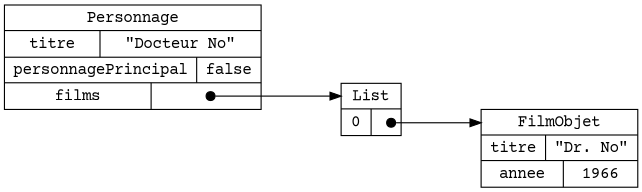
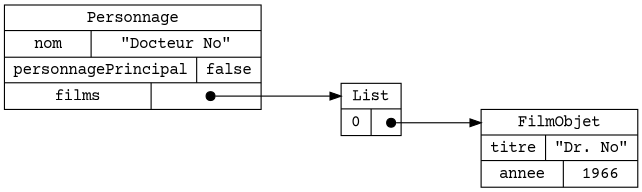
  digraph {
    compound=true
    fontname="Courier Prime"
    nodesep=1.0
    rankdir=LR
    ranksep=1.0
    node [fillcolor=white fontname="Courier Prime" shape=record style=filled]
    edge [arrowtail=dot dir=both fontname="Courier Prime" headport=_C tailclip=false]
-   n1 [label="<_C>Personnage|{titre|\"Docteur No\"}|{personnagePrincipal|false}|{films|<films_films>}"]
+   n1 [label="<_C>Personnage|{nom|\"Docteur No\"}|{personnagePrincipal|false}|{films|<films_films>}"]
    n2 [label="<_C>List|{0|<0_0>}"]
    n3 [label="<_C>FilmObjet|{titre|\"Dr. No\"}|{annee|1966}"]
    n1 -> n2 [tailport="films_films:c"]
    n2 -> n3 [tailport="0_0:c"]
  }
